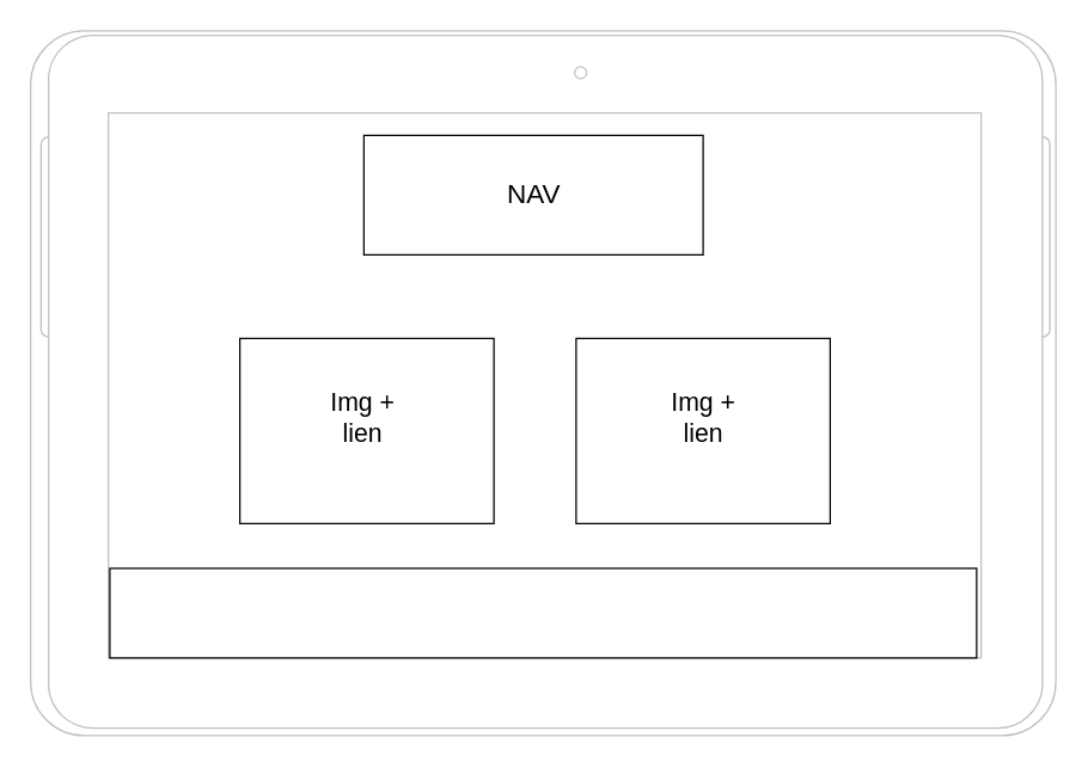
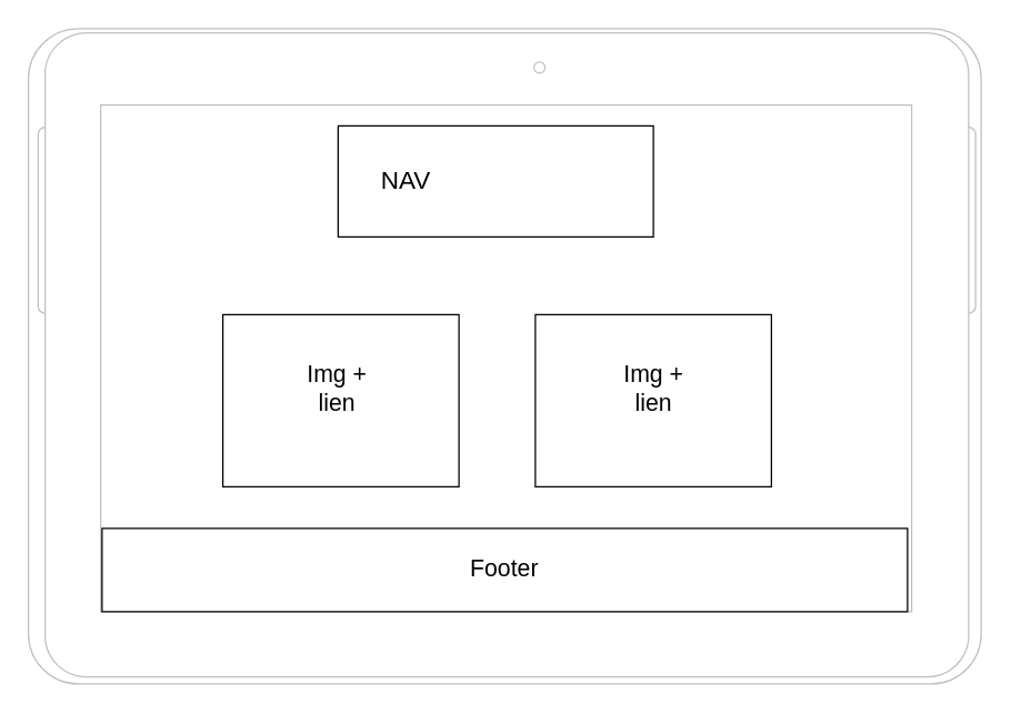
  <mxCell id="0" />
  <mxCell id="1" parent="0" />
  <mxCell id="2" value="" style="verticalLabelPosition=bottom;verticalAlign=top;html=1;shadow=0;dashed=0;strokeWidth=1;shape=mxgraph.android.tab2;fillColor=#ffffff;strokeColor=#c0c0c0;direction=north;" vertex="1" parent="1"><mxGeometry x="20" y="20" width="686" height="472" as="geometry" /></mxCell>
  <mxCell id="3" value="" style="rounded=0;whiteSpace=wrap;html=1;" vertex="1" parent="1"><mxGeometry x="243" y="90" width="227" height="80" as="geometry" /></mxCell>
- <mxCell id="4" value="&lt;font style=&quot;font-size: 18px&quot;&gt;NAV&lt;/font&gt;" style="text;html=1;strokeColor=none;fillColor=none;align=center;verticalAlign=middle;whiteSpace=wrap;rounded=0;" vertex="1" parent="1"><mxGeometry x="336.5" y="120" width="40" height="20" as="geometry" /></mxCell>
+ <mxCell id="4" value="&lt;font style=&quot;font-size: 18px&quot;&gt;NAV&lt;/font&gt;" style="text;html=1;strokeColor=none;fillColor=none;align=center;verticalAlign=middle;whiteSpace=wrap;rounded=0;" vertex="1" parent="1"><mxGeometry x="271.5" y="120" width="40" height="20" as="geometry" /></mxCell>
  <mxCell id="5" value="" style="rounded=0;whiteSpace=wrap;html=1;" vertex="1" parent="1"><mxGeometry x="160" y="226" width="170" height="124" as="geometry" /></mxCell>
  <mxCell id="6" value="" style="rounded=0;whiteSpace=wrap;html=1;" vertex="1" parent="1"><mxGeometry x="385" y="226" width="170" height="124" as="geometry" /></mxCell>
  <mxCell id="7" value="" style="rounded=0;whiteSpace=wrap;html=1;" vertex="1" parent="1"><mxGeometry x="73" y="380" width="580" height="60" as="geometry" /></mxCell>
+ <mxCell id="8" value="&lt;font style=&quot;font-size: 17px&quot;&gt;Footer&lt;/font&gt;" style="text;html=1;strokeColor=none;fillColor=none;align=center;verticalAlign=middle;whiteSpace=wrap;rounded=0;" vertex="1" parent="1"><mxGeometry x="343" y="400" width="40" height="20" as="geometry" /></mxCell>
  <mxCell id="9" value="&lt;font style=&quot;font-size: 17px&quot;&gt;Img + lien&lt;/font&gt;" style="text;html=1;strokeColor=none;fillColor=none;align=center;verticalAlign=middle;whiteSpace=wrap;rounded=0;" vertex="1" parent="1"><mxGeometry x="210" y="260" width="65" height="40" as="geometry" /></mxCell>
  <mxCell id="10" value="&lt;font style=&quot;font-size: 17px&quot;&gt;Img + lien&lt;/font&gt;" style="text;html=1;strokeColor=none;fillColor=none;align=center;verticalAlign=middle;whiteSpace=wrap;rounded=0;" vertex="1" parent="1"><mxGeometry x="437.5" y="260" width="65" height="40" as="geometry" /></mxCell>
